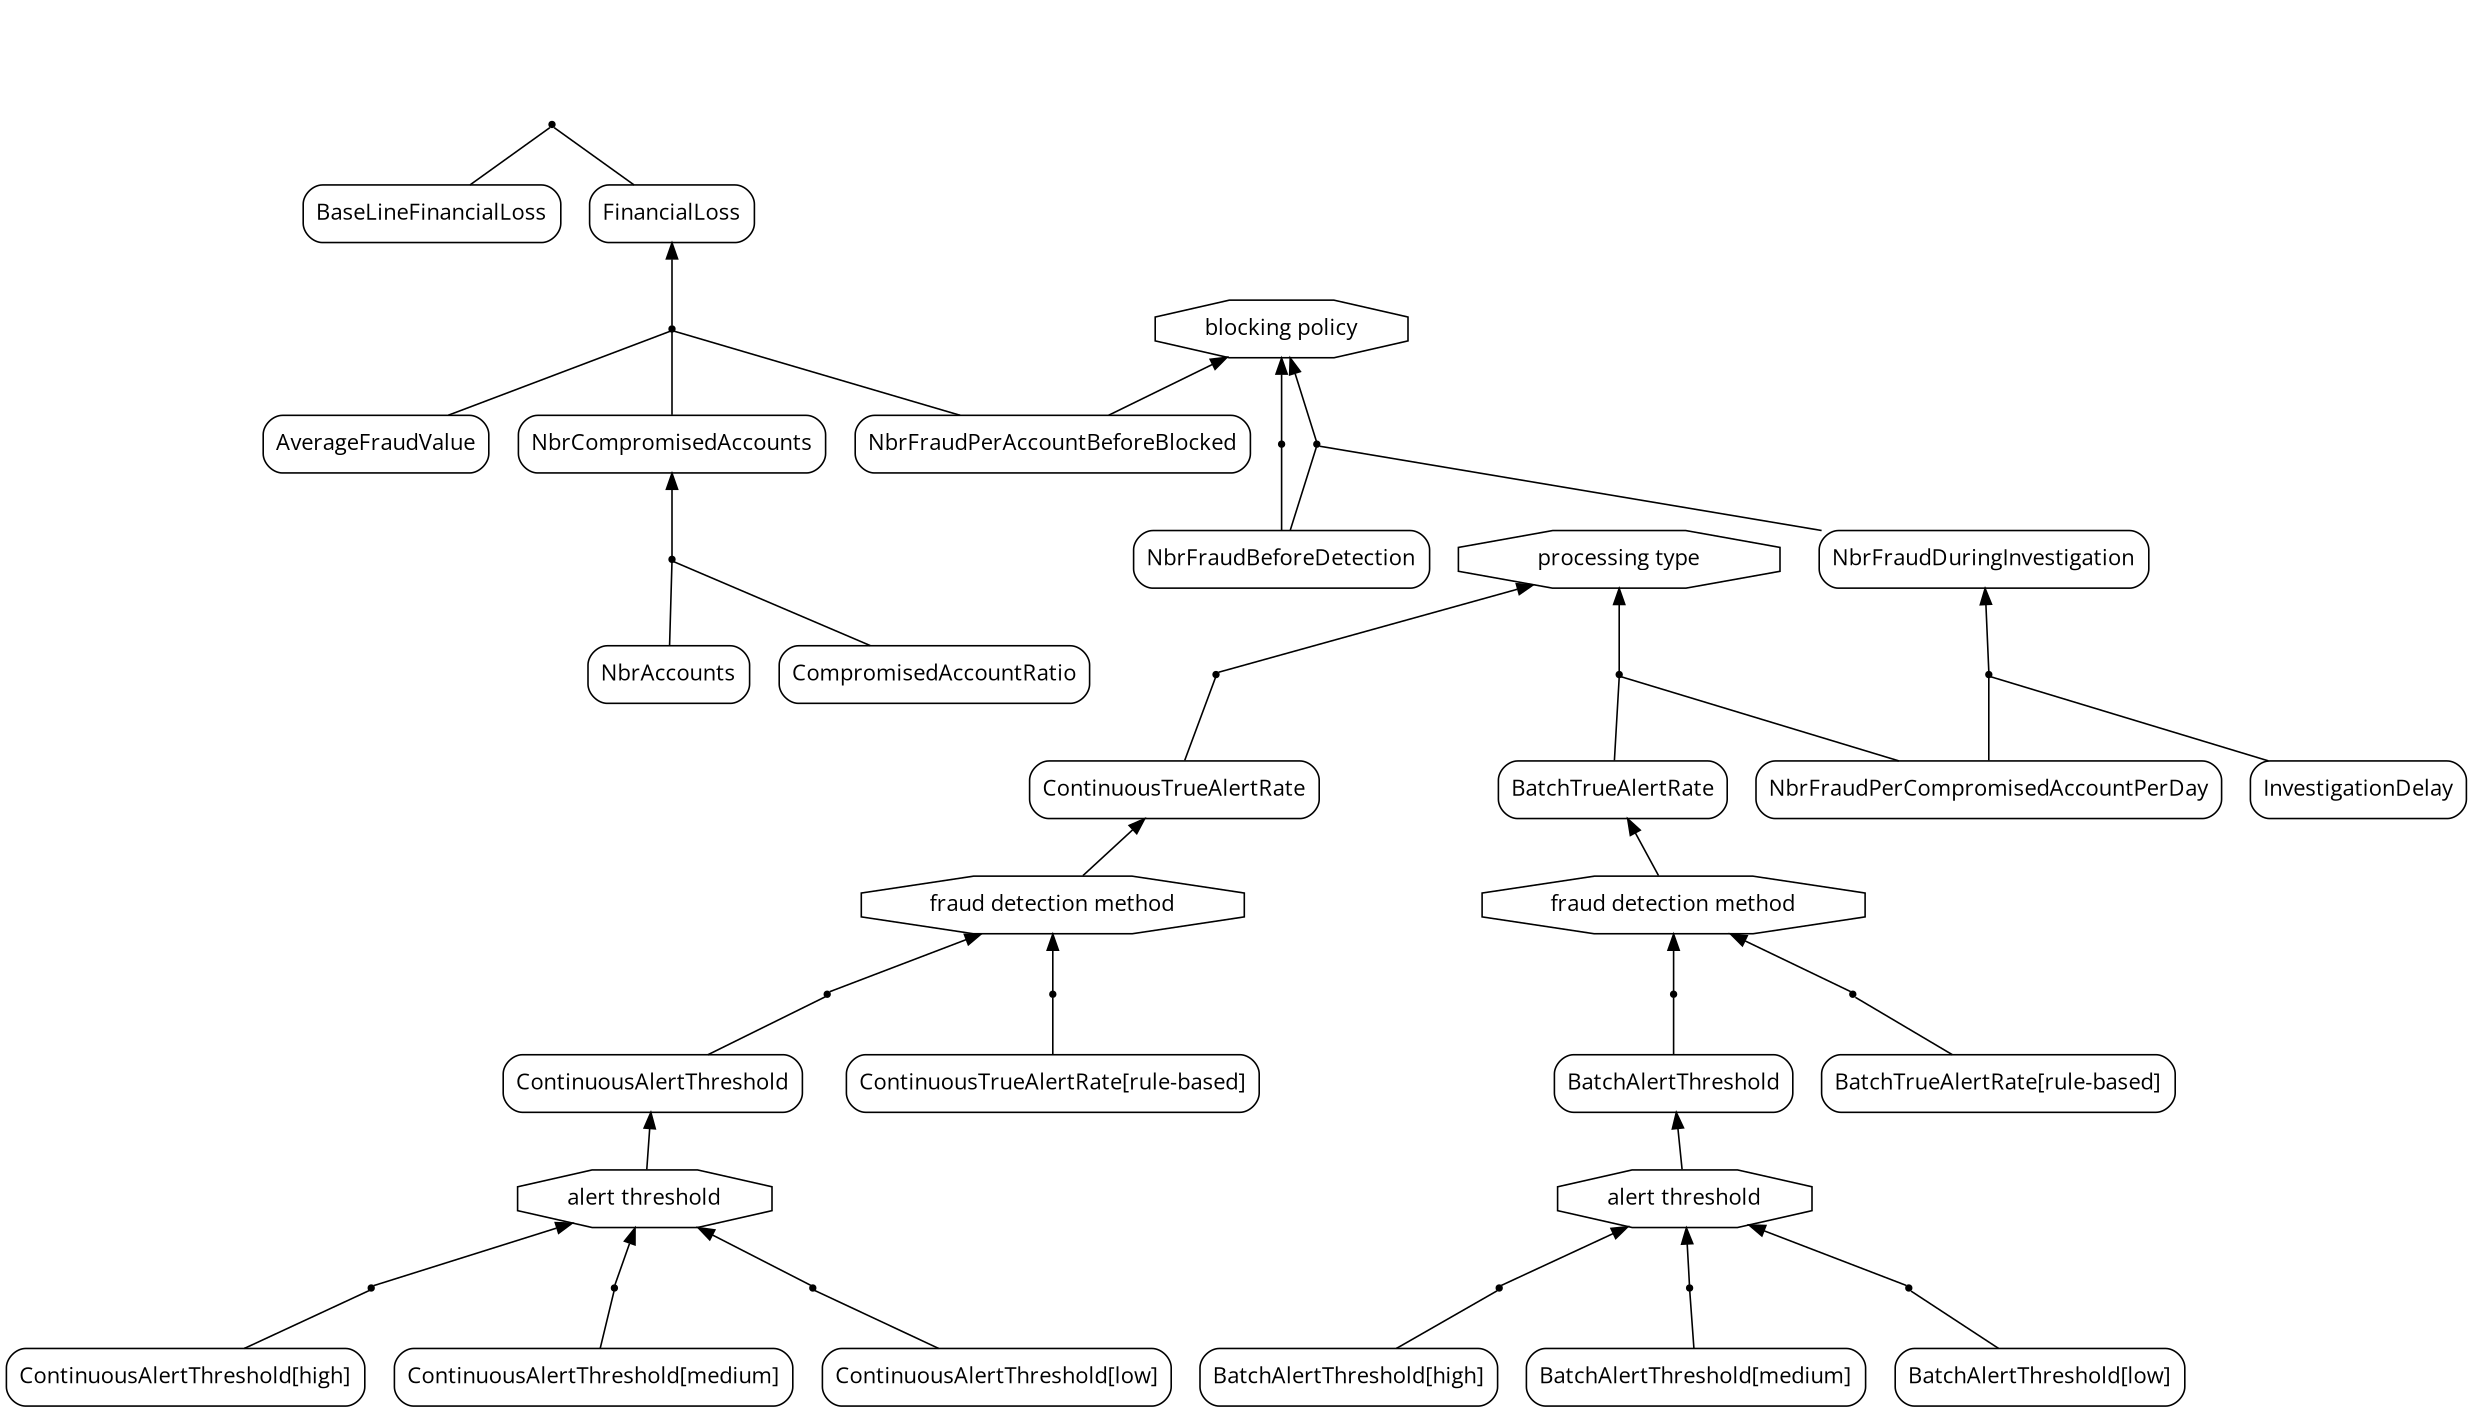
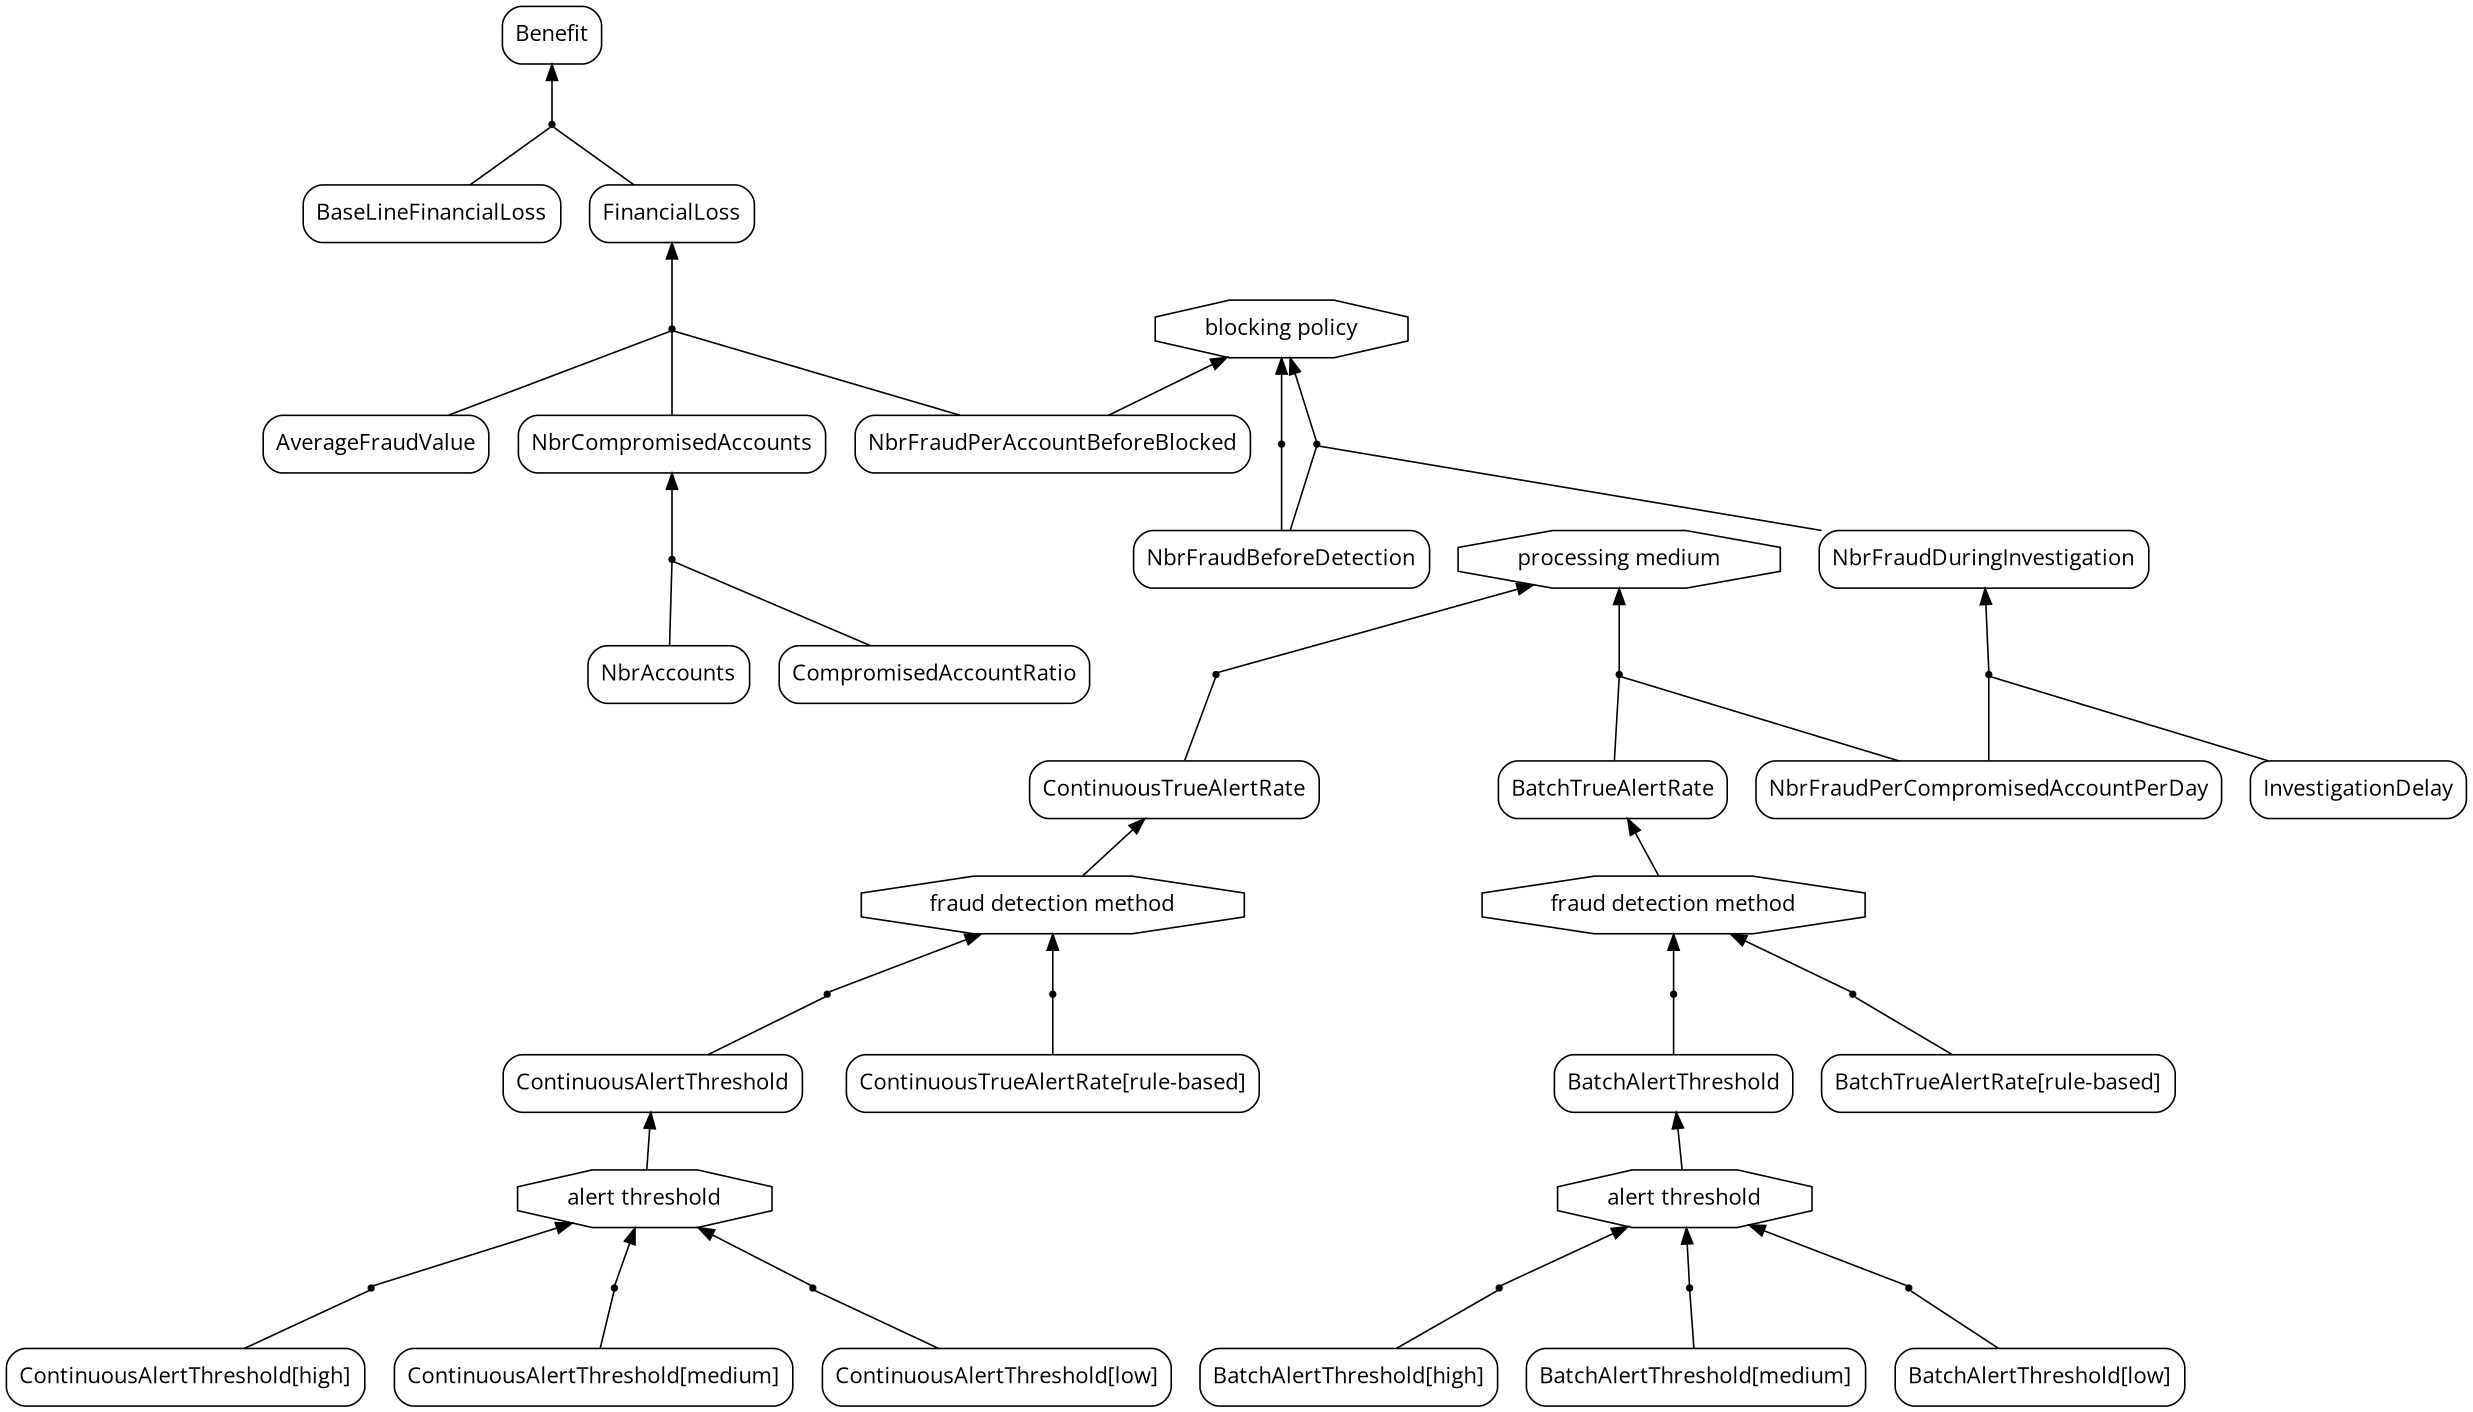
  digraph {
    fontname="Open Sans"
    rankdir=BT
    node [fontname="Open Sans" shape=box]
    edge [dir=none fontname="Open Sans"]
    BaseLineFinancialLoss [style=rounded]
    AndRef17 [shape=point]
+   Benefit [style=rounded]
    AverageFraudValue [style=rounded]
    AndRef16 [shape=point]
    FinancialLoss [style=rounded]
    NbrAccounts [style=rounded]
    AndRef0 [shape=point]
    NbrCompromisedAccounts [style=rounded]
    CompromisedAccountRatio [style=rounded]
    AndRef1 [shape=point]
    n12 [label="alert threshold" shape=polygon sides=8]
    ContinuousAlertThreshold [style=rounded]
    AndRef4 [shape=point]
    n15 [label="fraud detection method" shape=polygon sides=8]
    "ContinuousAlertThreshold[high]" [style=rounded]
    AndRef2 [shape=point]
    "ContinuousAlertThreshold[medium]" [style=rounded]
    AndRef3 [shape=point]
    "ContinuousAlertThreshold[low]" [style=rounded]
    ContinuousTrueAlertRate [style=rounded]
    AndRef6 [shape=point]
-   n23 [label="processing type" shape=polygon sides=8]
+   n23 [label="processing medium" shape=polygon sides=8]
    AndRef5 [shape=point]
    "ContinuousTrueAlertRate[rule-based]" [style=rounded]
    NbrFraudBeforeDetection [style=rounded]
    AndRef13 [shape=point]
    AndRef15 [shape=point]
    n29 [label="blocking policy" shape=polygon sides=8]
    NbrFraudPerCompromisedAccountPerDay [style=rounded]
    AndRef12 [shape=point]
    AndRef14 [shape=point]
    NbrFraudDuringInvestigation [style=rounded]
    AndRef7 [shape=point]
    n35 [label="alert threshold" shape=polygon sides=8]
    BatchAlertThreshold [style=rounded]
    AndRef10 [shape=point]
    n38 [label="fraud detection method" shape=polygon sides=8]
    "BatchAlertThreshold[high]" [style=rounded]
    AndRef8 [shape=point]
    "BatchAlertThreshold[medium]" [style=rounded]
    AndRef9 [shape=point]
    "BatchAlertThreshold[low]" [style=rounded]
    BatchTrueAlertRate [style=rounded]
    AndRef11 [shape=point]
    "BatchTrueAlertRate[rule-based]" [style=rounded]
    NbrFraudPerAccountBeforeBlocked [style=rounded]
    InvestigationDelay [style=rounded]
    BaseLineFinancialLoss -> AndRef17
+   AndRef17 -> Benefit [dir=""]
    AverageFraudValue -> AndRef16
    AndRef16 -> FinancialLoss [dir=""]
    FinancialLoss -> AndRef17
    NbrAccounts -> AndRef0
    AndRef0 -> NbrCompromisedAccounts [dir=""]
    NbrCompromisedAccounts -> AndRef16
    CompromisedAccountRatio -> AndRef0
    AndRef1 -> n12 [dir=""]
    n12 -> ContinuousAlertThreshold [dir=""]
    ContinuousAlertThreshold -> AndRef4
    AndRef4 -> n15 [dir=""]
    n15 -> ContinuousTrueAlertRate [dir=""]
    "ContinuousAlertThreshold[high]" -> AndRef1
    AndRef2 -> n12 [dir=""]
    "ContinuousAlertThreshold[medium]" -> AndRef2
    AndRef3 -> n12 [dir=""]
    "ContinuousAlertThreshold[low]" -> AndRef3
    ContinuousTrueAlertRate -> AndRef6
    AndRef6 -> n23 [dir=""]
    AndRef5 -> n15 [dir=""]
    "ContinuousTrueAlertRate[rule-based]" -> AndRef5
    NbrFraudBeforeDetection -> AndRef13
    NbrFraudBeforeDetection -> AndRef15
    AndRef13 -> n29 [dir=""]
    AndRef15 -> n29 [dir=""]
    NbrFraudPerCompromisedAccountPerDay -> AndRef12
    NbrFraudPerCompromisedAccountPerDay -> AndRef14
    AndRef12 -> n23 [dir=""]
    AndRef14 -> NbrFraudDuringInvestigation [dir=""]
    NbrFraudDuringInvestigation -> AndRef15
    AndRef7 -> n35 [dir=""]
    n35 -> BatchAlertThreshold [dir=""]
    BatchAlertThreshold -> AndRef10
    AndRef10 -> n38 [dir=""]
    n38 -> BatchTrueAlertRate [dir=""]
    "BatchAlertThreshold[high]" -> AndRef7
    AndRef8 -> n35 [dir=""]
    "BatchAlertThreshold[medium]" -> AndRef8
    AndRef9 -> n35 [dir=""]
    "BatchAlertThreshold[low]" -> AndRef9
    BatchTrueAlertRate -> AndRef12
    AndRef11 -> n38 [dir=""]
    "BatchTrueAlertRate[rule-based]" -> AndRef11
    NbrFraudPerAccountBeforeBlocked -> AndRef16
    NbrFraudPerAccountBeforeBlocked -> n29 [dir=""]
    InvestigationDelay -> AndRef14
  }
